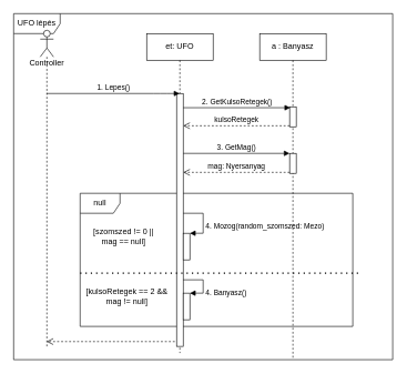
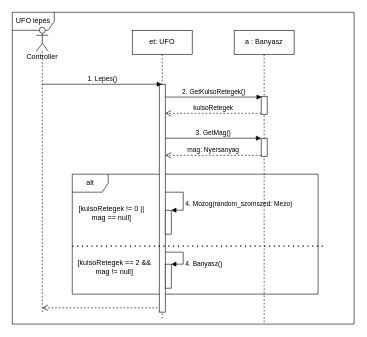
  <mxCell id="0" />
  <mxCell id="1" parent="0" />
  <mxCell id="2" value="UFO lépés" style="shape=umlFrame;whiteSpace=wrap;html=1;width=70;height=30;" parent="1" vertex="1"><mxGeometry x="20" y="20" width="570" height="520" as="geometry" /></mxCell>
- <mxCell id="3" value="null" style="shape=umlFrame;whiteSpace=wrap;html=1;" parent="1" vertex="1"><mxGeometry x="120" y="290" width="410" height="200" as="geometry" /></mxCell>
+ <mxCell id="3" value="alt" style="shape=umlFrame;whiteSpace=wrap;html=1;" parent="1" vertex="1"><mxGeometry x="120" y="290" width="410" height="200" as="geometry" /></mxCell>
  <mxCell id="4" value="et: UFO" style="shape=umlLifeline;perimeter=lifelinePerimeter;whiteSpace=wrap;html=1;container=1;collapsible=0;recursiveResize=0;outlineConnect=0;" parent="1" vertex="1"><mxGeometry x="220" y="50" width="100" height="480" as="geometry" /></mxCell>
  <mxCell id="5" value="" style="html=1;points=[];perimeter=orthogonalPerimeter;" parent="4" vertex="1"><mxGeometry x="45" y="90" width="10" height="380" as="geometry" /></mxCell>
  <mxCell id="6" value="" style="html=1;points=[];perimeter=orthogonalPerimeter;" parent="4" vertex="1"><mxGeometry x="55" y="300" width="10" height="40" as="geometry" /></mxCell>
  <mxCell id="7" value="4. Mozog(random_szomszed: Mezo)" style="edgeStyle=orthogonalEdgeStyle;html=1;align=left;spacingLeft=2;endArrow=block;rounded=0;entryX=1;entryY=0;" parent="4" target="6" edge="1"><mxGeometry x="0.25" relative="1" as="geometry"><mxPoint x="55" y="270" as="sourcePoint" /><Array as="points"><mxPoint x="55" y="270" /><mxPoint x="85" y="270" /><mxPoint x="85" y="300" /></Array><mxPoint as="offset" /></mxGeometry></mxCell>
  <mxCell id="8" value="" style="html=1;points=[];perimeter=orthogonalPerimeter;" parent="4" vertex="1"><mxGeometry x="55" y="390" width="10" height="40" as="geometry" /></mxCell>
  <mxCell id="9" value="4. Banyasz()" style="edgeStyle=orthogonalEdgeStyle;html=1;align=left;spacingLeft=2;endArrow=block;rounded=0;entryX=1;entryY=0;" parent="4" target="8" edge="1"><mxGeometry x="0.429" relative="1" as="geometry"><mxPoint x="55" y="370" as="sourcePoint" /><Array as="points"><mxPoint x="55" y="370" /><mxPoint x="85" y="370" /><mxPoint x="85" y="390" /></Array><mxPoint as="offset" /></mxGeometry></mxCell>
  <mxCell id="10" value="1. Lepes()" style="html=1;verticalAlign=bottom;endArrow=block;" parent="1" source="20" target="4" edge="1"><mxGeometry width="80" relative="1" as="geometry"><mxPoint x="100" y="140" as="sourcePoint" /><mxPoint x="190" y="140" as="targetPoint" /><Array as="points"><mxPoint x="240" y="140" /></Array></mxGeometry></mxCell>
  <mxCell id="11" value="" style="endArrow=none;dashed=1;html=1;dashPattern=1 3;strokeWidth=2;" parent="1" edge="1"><mxGeometry width="50" height="50" relative="1" as="geometry"><mxPoint x="120" y="410" as="sourcePoint" /><mxPoint x="542" y="410" as="targetPoint" /><Array as="points" /></mxGeometry></mxCell>
  <mxCell id="12" value="[kulsoRetegek == 2 &amp;amp;&amp;amp; &lt;br&gt;mag != null]" style="text;html=1;align=center;verticalAlign=middle;resizable=0;points=[];autosize=1;" parent="1" vertex="1"><mxGeometry x="120" y="430" width="140" height="30" as="geometry" /></mxCell>
- <mxCell id="13" value="[szomszed != 0 || &lt;br&gt;mag == null]" style="text;html=1;align=center;verticalAlign=middle;resizable=0;points=[];autosize=1;" parent="1" vertex="1"><mxGeometry x="120" y="340" width="130" height="30" as="geometry" /></mxCell>
+ <mxCell id="13" value="[kulsoRetegek != 0 || &lt;br&gt;mag == null]" style="text;html=1;align=center;verticalAlign=middle;resizable=0;points=[];autosize=1;" parent="1" vertex="1"><mxGeometry x="120" y="340" width="130" height="30" as="geometry" /></mxCell>
  <mxCell id="14" value="" style="html=1;verticalAlign=bottom;endArrow=open;dashed=1;endSize=8;exitX=-0.26;exitY=0.981;exitDx=0;exitDy=0;exitPerimeter=0;" parent="1" source="5" target="20" edge="1"><mxGeometry relative="1" as="geometry"><mxPoint x="270" y="380" as="sourcePoint" /><mxPoint x="110" y="424" as="targetPoint" /></mxGeometry></mxCell>
  <mxCell id="15" value="a : Banyasz" style="shape=umlLifeline;perimeter=lifelinePerimeter;whiteSpace=wrap;html=1;container=1;collapsible=0;recursiveResize=0;outlineConnect=0;" parent="1" vertex="1"><mxGeometry x="390" y="50" width="100" height="490" as="geometry" /></mxCell>
  <mxCell id="16" value="" style="html=1;points=[];perimeter=orthogonalPerimeter;" parent="15" vertex="1"><mxGeometry x="45" y="110" width="10" height="30" as="geometry" /></mxCell>
  <mxCell id="17" value="" style="html=1;points=[];perimeter=orthogonalPerimeter;" parent="15" vertex="1"><mxGeometry x="45" y="180" width="10" height="30" as="geometry" /></mxCell>
  <mxCell id="18" value="2. GetKulsoRetegek()" style="html=1;verticalAlign=bottom;endArrow=block;entryX=0.1;entryY=0.045;entryDx=0;entryDy=0;entryPerimeter=0;" parent="1" source="5" target="16" edge="1"><mxGeometry relative="1" as="geometry"><mxPoint x="290" y="140" as="sourcePoint" /></mxGeometry></mxCell>
  <mxCell id="19" value="kulsoRetegek" style="html=1;verticalAlign=bottom;endArrow=open;dashed=1;endSize=8;exitX=0;exitY=0.95;" parent="1" source="16" target="5" edge="1"><mxGeometry relative="1" as="geometry"><mxPoint x="365" y="216" as="targetPoint" /></mxGeometry></mxCell>
  <mxCell id="20" value="Controller" style="shape=umlLifeline;participant=umlActor;perimeter=lifelinePerimeter;whiteSpace=wrap;html=1;container=1;collapsible=0;recursiveResize=0;verticalAlign=top;spacingTop=36;outlineConnect=0;" parent="1" vertex="1"><mxGeometry x="60" y="45" width="20" height="475" as="geometry" /></mxCell>
  <mxCell id="21" value="3. GetMag()" style="html=1;verticalAlign=bottom;endArrow=block;entryX=0;entryY=0;" parent="1" source="5" target="17" edge="1"><mxGeometry relative="1" as="geometry"><mxPoint x="365" y="210" as="sourcePoint" /></mxGeometry></mxCell>
  <mxCell id="22" value="mag: Nyersanyag" style="html=1;verticalAlign=bottom;endArrow=open;dashed=1;endSize=8;exitX=0;exitY=0.95;" parent="1" source="17" target="5" edge="1"><mxGeometry relative="1" as="geometry"><mxPoint x="365" y="286" as="targetPoint" /></mxGeometry></mxCell>
